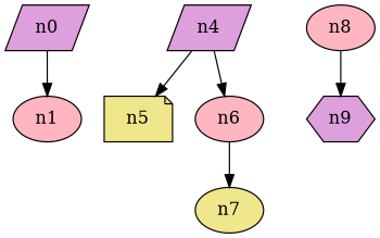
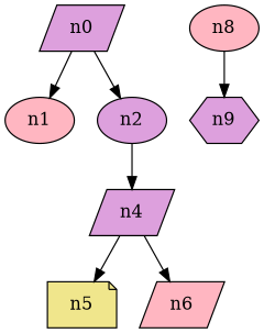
  digraph {
    node [fillcolor=plum shape=ellipse style=filled]
    n1 [fillcolor=lightpink]
    n0 [shape=parallelogram]
+   n2
    n4 [shape=parallelogram]
    n5 [fillcolor=khaki shape=note]
-   n6 [fillcolor=lightpink]
-   n7 [fillcolor=khaki]
+   n6 [fillcolor=lightpink shape=parallelogram]
    n8 [fillcolor=lightpink]
    n9 [shape=hexagon]
    n0 -> n1
+   n0 -> n2
+   n2 -> n4
    n4 -> n5
    n4 -> n6
-   n6 -> n7
    n8 -> n9
  }
